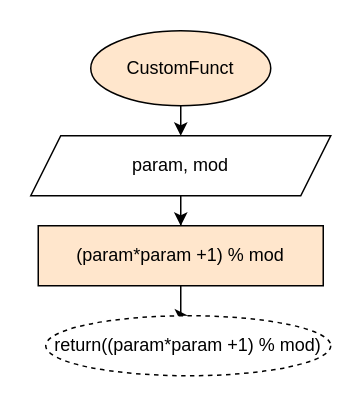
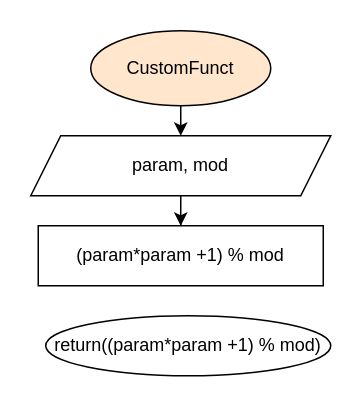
  <mxCell id="0" />
  <mxCell id="1" parent="0" />
  <mxCell id="2" value="" style="edgeStyle=orthogonalEdgeStyle;rounded=0;orthogonalLoop=1;jettySize=auto;html=1;" edge="1" parent="1" source="3"><mxGeometry relative="1" as="geometry"><mxPoint x="120" y="90" as="targetPoint" /></mxGeometry></mxCell>
  <mxCell id="3" value="CustomFunct" style="ellipse;whiteSpace=wrap;html=1;fillColor=#ffe6cc;" vertex="1" parent="1"><mxGeometry x="60" width="120" height="50" as="geometry" y="20" /></mxCell>
  <mxCell id="4" value="" style="edgeStyle=orthogonalEdgeStyle;rounded=0;orthogonalLoop=1;jettySize=auto;html=1;" edge="1" parent="1" source="5" target="7"><mxGeometry relative="1" as="geometry" /></mxCell>
  <mxCell id="5" value="param, mod" style="shape=parallelogram;perimeter=parallelogramPerimeter;whiteSpace=wrap;html=1;fixedSize=1;" vertex="1" parent="1"><mxGeometry x="20" y="90" width="200" height="40" as="geometry" /></mxCell>
- <mxCell id="6" value="" style="edgeStyle=orthogonalEdgeStyle;rounded=0;orthogonalLoop=1;jettySize=auto;html=1;" edge="1" parent="1" source="7" target="8"><mxGeometry relative="1" as="geometry" /></mxCell>
- <mxCell id="7" value="(param*param +1) % mod" style="rounded=0;whiteSpace=wrap;html=1;fillColor=#ffe6cc;" vertex="1" parent="1"><mxGeometry x="25" y="150" width="190" height="40" as="geometry" /></mxCell>
- <mxCell id="8" value="return((param*param +1) % mod)" style="ellipse;whiteSpace=wrap;html=1;dashed=1;" vertex="1" parent="1"><mxGeometry x="30" y="210" width="190" height="40" as="geometry" /></mxCell>
+ <mxCell id="7" value="(param*param +1) % mod" style="rounded=0;whiteSpace=wrap;html=1;" vertex="1" parent="1"><mxGeometry x="25" y="150" width="190" height="40" as="geometry" /></mxCell>
+ <mxCell id="8" value="return((param*param +1) % mod)" style="ellipse;whiteSpace=wrap;html=1;" vertex="1" parent="1"><mxGeometry x="30" y="210" width="190" height="40" as="geometry" /></mxCell>
